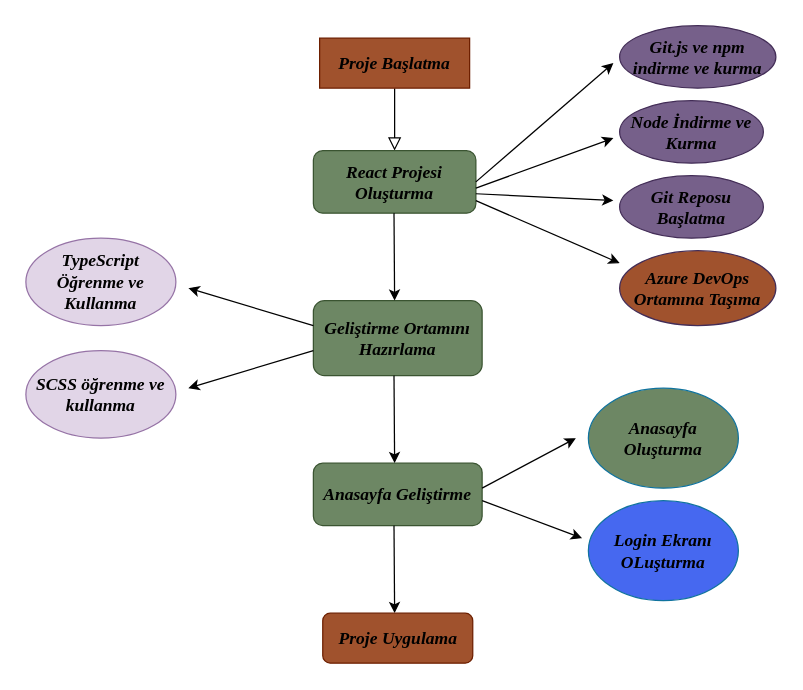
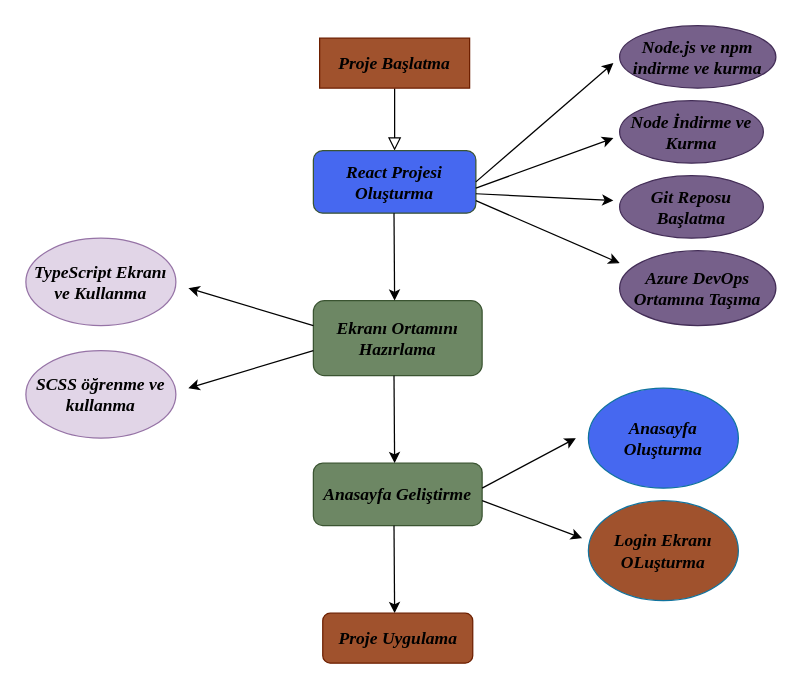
  <mxCell id="0" />
  <mxCell id="1" parent="0" />
  <mxCell id="2" value="" style="rounded=0;html=1;jettySize=auto;orthogonalLoop=1;fontSize=11;endArrow=block;endFill=0;endSize=8;strokeWidth=1;shadow=0;labelBackgroundColor=none;edgeStyle=orthogonalEdgeStyle;" parent="1" source="3" edge="1"><mxGeometry relative="1" as="geometry"><mxPoint x="315" y="120" as="targetPoint" /></mxGeometry></mxCell>
  <mxCell id="3" value="&lt;h3&gt;&lt;font color=&quot;#000000&quot; face=&quot;Comic Sans MS&quot;&gt;&lt;i style=&quot;&quot;&gt;Proje Başlatma&lt;/i&gt;&lt;/font&gt;&lt;/h3&gt;" style="whiteSpace=wrap;html=1;fontSize=12;glass=0;strokeWidth=1;shadow=0;fillColor=#a0522d;strokeColor=#6D1F00;fontColor=#ffffff;rounded=0;" parent="1" vertex="1"><mxGeometry x="255" y="30" width="120" height="40" as="geometry" /></mxCell>
- <mxCell id="4" value="&lt;h3&gt;&lt;i&gt;&lt;b&gt;&lt;font color=&quot;#000000&quot; face=&quot;Comic Sans MS&quot;&gt;React Projesi Oluşturma&lt;/font&gt;&lt;/b&gt;&lt;/i&gt;&lt;/h3&gt;" style="rounded=1;whiteSpace=wrap;html=1;fontSize=12;glass=0;strokeWidth=1;shadow=0;fillColor=#6d8764;fontColor=#ffffff;strokeColor=#3A5431;" parent="1" vertex="1"><mxGeometry x="250" y="120" width="130" height="50" as="geometry" /></mxCell>
+ <mxCell id="4" value="&lt;h3&gt;&lt;i&gt;&lt;b&gt;&lt;font color=&quot;#000000&quot; face=&quot;Comic Sans MS&quot;&gt;React Projesi Oluşturma&lt;/font&gt;&lt;/b&gt;&lt;/i&gt;&lt;/h3&gt;" style="rounded=1;whiteSpace=wrap;html=1;fontSize=12;glass=0;strokeWidth=1;shadow=0;fillColor=#4668f0;fontColor=#ffffff;strokeColor=#3A5431;" parent="1" vertex="1"><mxGeometry x="250" y="120" width="130" height="50" as="geometry" /></mxCell>
  <mxCell id="5" value="&lt;h3&gt;&lt;font color=&quot;#000000&quot; face=&quot;Comic Sans MS&quot;&gt;&lt;i&gt;Anasayfa Geliştirme&lt;/i&gt;&lt;/font&gt;&lt;/h3&gt;" style="rounded=1;whiteSpace=wrap;html=1;fontSize=12;glass=0;strokeWidth=1;shadow=0;fillColor=#6d8764;fontColor=#ffffff;strokeColor=#3A5431;" parent="1" vertex="1"><mxGeometry x="250" y="370" width="135" height="50" as="geometry" /></mxCell>
- <mxCell id="6" value="&lt;h3&gt;&lt;i&gt;&lt;b&gt;&lt;font color=&quot;#000000&quot; face=&quot;Comic Sans MS&quot;&gt;Geliştirme Ortamını Hazırlama&lt;/font&gt;&lt;/b&gt;&lt;/i&gt;&lt;/h3&gt;" style="rounded=1;whiteSpace=wrap;html=1;fontSize=12;glass=0;strokeWidth=1;shadow=0;fillColor=#6d8764;fontColor=#ffffff;strokeColor=#3A5431;" parent="1" vertex="1"><mxGeometry x="250" y="240" width="135" height="60" as="geometry" /></mxCell>
+ <mxCell id="6" value="&lt;h3&gt;&lt;i&gt;&lt;b&gt;&lt;font color=&quot;#000000&quot; face=&quot;Comic Sans MS&quot;&gt;Ekranı Ortamını Hazırlama&lt;/font&gt;&lt;/b&gt;&lt;/i&gt;&lt;/h3&gt;" style="rounded=1;whiteSpace=wrap;html=1;fontSize=12;glass=0;strokeWidth=1;shadow=0;fillColor=#6d8764;fontColor=#ffffff;strokeColor=#3A5431;" parent="1" vertex="1"><mxGeometry x="250" y="240" width="135" height="60" as="geometry" /></mxCell>
  <mxCell id="7" value="" style="endArrow=classic;html=1;rounded=0;" edge="1" parent="1"><mxGeometry width="50" height="50" relative="1" as="geometry"><mxPoint x="314.5" y="300" as="sourcePoint" /><mxPoint x="315" y="370" as="targetPoint" /></mxGeometry></mxCell>
  <mxCell id="8" value="" style="endArrow=classic;html=1;rounded=0;" edge="1" parent="1"><mxGeometry width="50" height="50" relative="1" as="geometry"><mxPoint x="380" y="150" as="sourcePoint" /><mxPoint x="490" y="110" as="targetPoint" /></mxGeometry></mxCell>
  <mxCell id="9" value="&lt;h3&gt;&lt;b&gt;&lt;i&gt;&lt;font color=&quot;#000000&quot; face=&quot;Comic Sans MS&quot;&gt;Node İndirme ve Kurma&lt;/font&gt;&lt;/i&gt;&lt;/b&gt;&lt;/h3&gt;" style="ellipse;whiteSpace=wrap;html=1;fillColor=#76608a;fontColor=#ffffff;strokeColor=#432D57;" vertex="1" parent="1"><mxGeometry x="495" y="80" width="115" height="50" as="geometry" /></mxCell>
  <mxCell id="10" value="&lt;h3&gt;&lt;b&gt;&lt;i&gt;&lt;font color=&quot;#000000&quot; face=&quot;Comic Sans MS&quot;&gt;Git Reposu Başlatma&lt;/font&gt;&lt;/i&gt;&lt;/b&gt;&lt;/h3&gt;" style="ellipse;whiteSpace=wrap;html=1;fillColor=#76608a;fontColor=#ffffff;strokeColor=#432D57;" vertex="1" parent="1"><mxGeometry x="495" y="140" width="115" height="50" as="geometry" /></mxCell>
  <mxCell id="11" value="" style="endArrow=classic;html=1;rounded=0;" edge="1" parent="1"><mxGeometry width="50" height="50" relative="1" as="geometry"><mxPoint x="380" y="154.5" as="sourcePoint" /><mxPoint x="490" y="160" as="targetPoint" /></mxGeometry></mxCell>
- <mxCell id="12" value="&lt;h3&gt;&lt;b&gt;&lt;i&gt;&lt;font color=&quot;#000000&quot; face=&quot;Comic Sans MS&quot;&gt;Azure DevOps Ortamına Taşıma&lt;/font&gt;&lt;/i&gt;&lt;/b&gt;&lt;/h3&gt;" style="ellipse;whiteSpace=wrap;html=1;fillColor=#a0522d;fontColor=#ffffff;strokeColor=#432D57;" vertex="1" parent="1"><mxGeometry x="495" y="200" width="125" height="60" as="geometry" /></mxCell>
+ <mxCell id="12" value="&lt;h3&gt;&lt;b&gt;&lt;i&gt;&lt;font color=&quot;#000000&quot; face=&quot;Comic Sans MS&quot;&gt;Azure DevOps Ortamına Taşıma&lt;/font&gt;&lt;/i&gt;&lt;/b&gt;&lt;/h3&gt;" style="ellipse;whiteSpace=wrap;html=1;fillColor=#76608a;fontColor=#ffffff;strokeColor=#432D57;" vertex="1" parent="1"><mxGeometry x="495" y="200" width="125" height="60" as="geometry" /></mxCell>
  <mxCell id="13" value="" style="endArrow=classic;html=1;rounded=0;" edge="1" parent="1"><mxGeometry width="50" height="50" relative="1" as="geometry"><mxPoint x="380" y="160" as="sourcePoint" /><mxPoint x="495" y="210" as="targetPoint" /></mxGeometry></mxCell>
  <mxCell id="14" value="" style="endArrow=classic;html=1;rounded=0;" edge="1" parent="1"><mxGeometry width="50" height="50" relative="1" as="geometry"><mxPoint x="314.5" y="170" as="sourcePoint" /><mxPoint x="315" y="240" as="targetPoint" /></mxGeometry></mxCell>
  <mxCell id="15" value="" style="endArrow=classic;html=1;rounded=0;" edge="1" parent="1"><mxGeometry width="50" height="50" relative="1" as="geometry"><mxPoint x="250" y="260" as="sourcePoint" /><mxPoint x="150" y="230" as="targetPoint" /></mxGeometry></mxCell>
  <mxCell id="16" value="" style="endArrow=classic;html=1;rounded=0;" edge="1" parent="1"><mxGeometry width="50" height="50" relative="1" as="geometry"><mxPoint x="250" y="280" as="sourcePoint" /><mxPoint x="150" y="310" as="targetPoint" /></mxGeometry></mxCell>
- <mxCell id="17" value="&lt;h3&gt;&lt;b&gt;&lt;i&gt;&lt;font color=&quot;#000000&quot; face=&quot;Comic Sans MS&quot;&gt;TypeScript Öğrenme ve Kullanma&lt;/font&gt;&lt;/i&gt;&lt;/b&gt;&lt;/h3&gt;" style="ellipse;whiteSpace=wrap;html=1;fillColor=#e1d5e7;strokeColor=#9673a6;" vertex="1" parent="1"><mxGeometry x="20" y="190" width="120" height="70" as="geometry" /></mxCell>
+ <mxCell id="17" value="&lt;h3&gt;&lt;b&gt;&lt;i&gt;&lt;font color=&quot;#000000&quot; face=&quot;Comic Sans MS&quot;&gt;TypeScript Ekranı ve Kullanma&lt;/font&gt;&lt;/i&gt;&lt;/b&gt;&lt;/h3&gt;" style="ellipse;whiteSpace=wrap;html=1;fillColor=#e1d5e7;strokeColor=#9673a6;" vertex="1" parent="1"><mxGeometry x="20" y="190" width="120" height="70" as="geometry" /></mxCell>
  <mxCell id="18" value="&lt;h3&gt;&lt;b&gt;&lt;i&gt;&lt;font color=&quot;#000000&quot; face=&quot;Comic Sans MS&quot;&gt;SCSS öğrenme ve kullanma&lt;/font&gt;&lt;/i&gt;&lt;/b&gt;&lt;/h3&gt;" style="ellipse;whiteSpace=wrap;html=1;fillColor=#e1d5e7;strokeColor=#9673a6;" vertex="1" parent="1"><mxGeometry x="20" y="280" width="120" height="70" as="geometry" /></mxCell>
  <mxCell id="19" value="" style="endArrow=classic;html=1;rounded=0;" edge="1" parent="1"><mxGeometry width="50" height="50" relative="1" as="geometry"><mxPoint x="385" y="390" as="sourcePoint" /><mxPoint x="460" y="350" as="targetPoint" /><Array as="points" /></mxGeometry></mxCell>
  <mxCell id="20" value="" style="endArrow=classic;html=1;rounded=0;" edge="1" parent="1"><mxGeometry width="50" height="50" relative="1" as="geometry"><mxPoint x="385" y="400" as="sourcePoint" /><mxPoint x="465" y="430" as="targetPoint" /></mxGeometry></mxCell>
- <mxCell id="21" value="&lt;h3&gt;&lt;b&gt;&lt;i&gt;&lt;font color=&quot;#000000&quot; face=&quot;Comic Sans MS&quot;&gt;Anasayfa Oluşturma&lt;/font&gt;&lt;/i&gt;&lt;/b&gt;&lt;/h3&gt;" style="ellipse;whiteSpace=wrap;html=1;fillColor=#6d8764;strokeColor=#10739e;" vertex="1" parent="1"><mxGeometry x="470" y="310" width="120" height="80" as="geometry" /></mxCell>
- <mxCell id="22" value="&lt;h3&gt;&lt;b&gt;&lt;i&gt;&lt;font color=&quot;#000000&quot; face=&quot;Comic Sans MS&quot;&gt;Login Ekranı OLuşturma&lt;/font&gt;&lt;/i&gt;&lt;/b&gt;&lt;/h3&gt;" style="ellipse;whiteSpace=wrap;html=1;fillColor=#4668F0;strokeColor=#10739e;" vertex="1" parent="1"><mxGeometry x="470" y="400" width="120" height="80" as="geometry" /></mxCell>
+ <mxCell id="21" value="&lt;h3&gt;&lt;b&gt;&lt;i&gt;&lt;font color=&quot;#000000&quot; face=&quot;Comic Sans MS&quot;&gt;Anasayfa Oluşturma&lt;/font&gt;&lt;/i&gt;&lt;/b&gt;&lt;/h3&gt;" style="ellipse;whiteSpace=wrap;html=1;fillColor=#4668F0;strokeColor=#10739e;" vertex="1" parent="1"><mxGeometry x="470" y="310" width="120" height="80" as="geometry" /></mxCell>
+ <mxCell id="22" value="&lt;h3&gt;&lt;b&gt;&lt;i&gt;&lt;font color=&quot;#000000&quot; face=&quot;Comic Sans MS&quot;&gt;Login Ekranı OLuşturma&lt;/font&gt;&lt;/i&gt;&lt;/b&gt;&lt;/h3&gt;" style="ellipse;whiteSpace=wrap;html=1;fillColor=#a0522d;strokeColor=#10739e;" vertex="1" parent="1"><mxGeometry x="470" y="400" width="120" height="80" as="geometry" /></mxCell>
  <mxCell id="23" value="" style="endArrow=classic;html=1;rounded=0;" edge="1" parent="1"><mxGeometry width="50" height="50" relative="1" as="geometry"><mxPoint x="314.5" y="420" as="sourcePoint" /><mxPoint x="315" y="490" as="targetPoint" /></mxGeometry></mxCell>
  <mxCell id="24" value="&lt;h3&gt;&lt;font face=&quot;Comic Sans MS&quot; color=&quot;#000000&quot;&gt;&lt;i&gt;Proje Uygulama&lt;/i&gt;&lt;/font&gt;&lt;/h3&gt;" style="rounded=1;whiteSpace=wrap;html=1;fontSize=12;glass=0;strokeWidth=1;shadow=0;fillColor=#a0522d;strokeColor=#6D1F00;fontColor=#ffffff;" vertex="1" parent="1"><mxGeometry x="257.5" y="490" width="120" height="40" as="geometry" /></mxCell>
- <mxCell id="25" value="&lt;h3&gt;&lt;b&gt;&lt;i&gt;&lt;font color=&quot;#000000&quot; face=&quot;Comic Sans MS&quot;&gt;Git.js ve npm indirme ve kurma&lt;/font&gt;&lt;/i&gt;&lt;/b&gt;&lt;/h3&gt;" style="ellipse;whiteSpace=wrap;html=1;fillColor=#76608a;fontColor=#ffffff;strokeColor=#432D57;" vertex="1" parent="1"><mxGeometry x="495" y="20" width="125" height="50" as="geometry" /></mxCell>
+ <mxCell id="25" value="&lt;h3&gt;&lt;b&gt;&lt;i&gt;&lt;font color=&quot;#000000&quot; face=&quot;Comic Sans MS&quot;&gt;Node.js ve npm indirme ve kurma&lt;/font&gt;&lt;/i&gt;&lt;/b&gt;&lt;/h3&gt;" style="ellipse;whiteSpace=wrap;html=1;fillColor=#76608a;fontColor=#ffffff;strokeColor=#432D57;" vertex="1" parent="1"><mxGeometry x="495" y="20" width="125" height="50" as="geometry" /></mxCell>
  <mxCell id="26" value="" style="endArrow=classic;html=1;rounded=0;" edge="1" parent="1"><mxGeometry width="50" height="50" relative="1" as="geometry"><mxPoint x="380" y="145" as="sourcePoint" /><mxPoint x="490" y="50" as="targetPoint" /></mxGeometry></mxCell>
